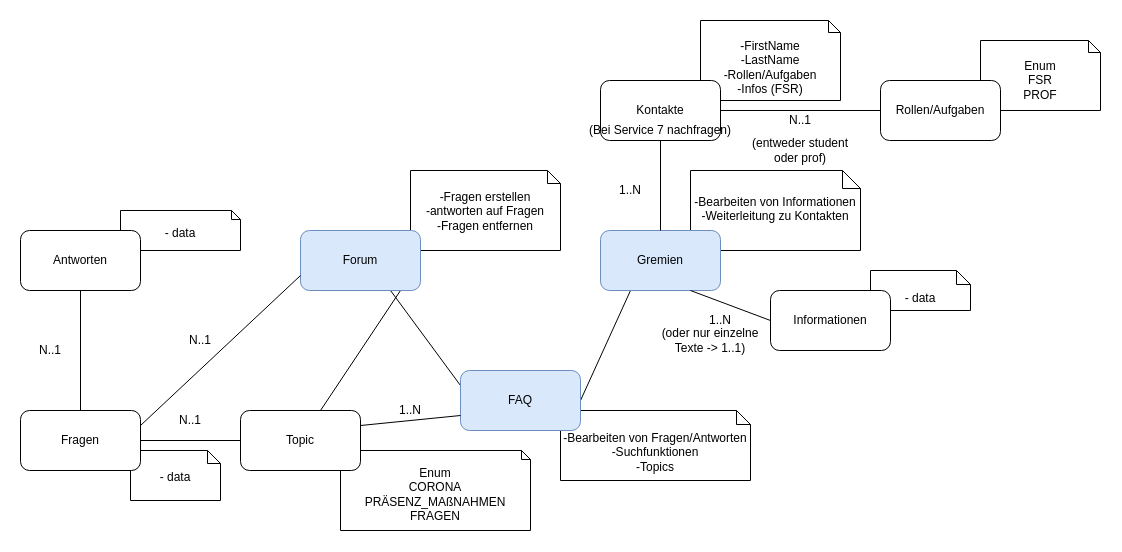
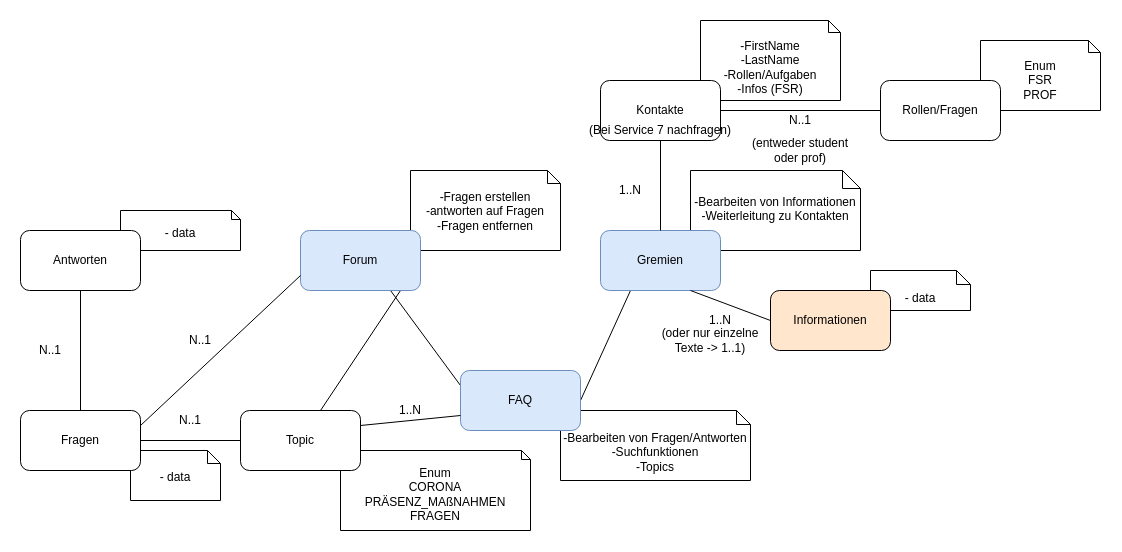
  <mxCell id="0" />
  <mxCell id="1" parent="0" />
  <mxCell id="2" value="- data" style="shape=note2;boundedLbl=1;whiteSpace=wrap;html=1;size=9;verticalAlign=top;align=center;" vertex="1" parent="1"><mxGeometry x="120" y="210" width="120" height="40" as="geometry" /></mxCell>
  <mxCell id="3" value="- data" style="shape=note2;boundedLbl=1;whiteSpace=wrap;html=1;size=14;verticalAlign=top;align=center;" vertex="1" parent="1"><mxGeometry x="870" y="270" width="100" height="40" as="geometry" /></mxCell>
  <mxCell id="4" value="" style="endArrow=none;html=1;entryX=0.25;entryY=1;entryDx=0;entryDy=0;exitX=1;exitY=0.5;exitDx=0;exitDy=0;" edge="1" parent="1" source="12" target="11"><mxGeometry width="50" height="50" relative="1" as="geometry"><mxPoint x="510" y="400" as="sourcePoint" /><mxPoint x="560" y="350" as="targetPoint" /></mxGeometry></mxCell>
  <mxCell id="5" value="" style="endArrow=none;html=1;entryX=0.75;entryY=1;entryDx=0;entryDy=0;exitX=0;exitY=0.25;exitDx=0;exitDy=0;" edge="1" parent="1" source="12" target="10"><mxGeometry width="50" height="50" relative="1" as="geometry"><mxPoint x="510" y="400" as="sourcePoint" /><mxPoint x="560" y="350" as="targetPoint" /></mxGeometry></mxCell>
  <mxCell id="6" value="" style="endArrow=none;html=1;exitX=1;exitY=0.5;exitDx=0;exitDy=0;" edge="1" parent="1" source="10" target="16"><mxGeometry width="50" height="50" relative="1" as="geometry"><mxPoint x="510" y="400" as="sourcePoint" /><mxPoint x="560" y="350" as="targetPoint" /></mxGeometry></mxCell>
  <mxCell id="7" value="-Bearbeiten von Fragen/Antworten&lt;br&gt;-Suchfunktionen&lt;br&gt;-Topics" style="shape=note2;boundedLbl=1;whiteSpace=wrap;html=1;size=14;verticalAlign=top;align=center;" vertex="1" parent="1"><mxGeometry x="560" y="410" width="190" height="70" as="geometry" /></mxCell>
  <mxCell id="8" value="-Bearbeiten von Informationen&lt;br&gt;-Weiterleitung zu Kontakten" style="shape=note2;boundedLbl=1;whiteSpace=wrap;html=1;size=18;verticalAlign=top;align=center;" vertex="1" parent="1"><mxGeometry x="690" y="170" width="170" height="80" as="geometry" /></mxCell>
  <mxCell id="9" value="-Fragen erstellen&lt;br&gt;-antworten auf Fragen&lt;br&gt;-Fragen entfernen" style="shape=note2;boundedLbl=1;whiteSpace=wrap;html=1;size=13;verticalAlign=top;align=center;" vertex="1" parent="1"><mxGeometry x="410" y="170" width="150" height="80" as="geometry" /></mxCell>
  <mxCell id="10" value="Forum" style="rounded=1;whiteSpace=wrap;html=1;fillColor=#dae8fc;strokeColor=#6c8ebf;" vertex="1" parent="1"><mxGeometry x="300" y="230" width="120" height="60" as="geometry" /></mxCell>
  <mxCell id="11" value="Gremien" style="rounded=1;whiteSpace=wrap;html=1;fillColor=#dae8fc;strokeColor=#6c8ebf;" vertex="1" parent="1"><mxGeometry x="600" y="230" width="120" height="60" as="geometry" /></mxCell>
  <mxCell id="12" value="FAQ" style="rounded=1;whiteSpace=wrap;html=1;fillColor=#dae8fc;strokeColor=#6c8ebf;" vertex="1" parent="1"><mxGeometry x="460" y="370" width="120" height="60" as="geometry" /></mxCell>
  <mxCell id="13" value="Enum&lt;br&gt;CORONA&lt;br&gt;PRÄSENZ_MAßNAHMEN&lt;br&gt;FRAGEN" style="shape=note2;boundedLbl=1;whiteSpace=wrap;html=1;size=9;verticalAlign=top;align=center;" vertex="1" parent="1"><mxGeometry x="340" y="450" width="190" height="80" as="geometry" /></mxCell>
  <mxCell id="14" value="" style="endArrow=none;html=1;entryX=1;entryY=0.25;entryDx=0;entryDy=0;exitX=0;exitY=0.75;exitDx=0;exitDy=0;" edge="1" parent="1" source="12" target="16"><mxGeometry width="50" height="50" relative="1" as="geometry"><mxPoint x="510" y="400" as="sourcePoint" /><mxPoint x="560" y="350" as="targetPoint" /></mxGeometry></mxCell>
  <mxCell id="15" value="1..N" style="text;html=1;strokeColor=none;fillColor=none;align=center;verticalAlign=middle;whiteSpace=wrap;rounded=0;" vertex="1" parent="1"><mxGeometry x="390" y="400" width="40" height="20" as="geometry" /></mxCell>
  <mxCell id="16" value="Topic" style="rounded=1;whiteSpace=wrap;html=1;" vertex="1" parent="1"><mxGeometry x="240" y="410" width="120" height="60" as="geometry" /></mxCell>
  <mxCell id="17" value="" style="endArrow=none;html=1;entryX=1;entryY=0.5;entryDx=0;entryDy=0;exitX=0;exitY=0.5;exitDx=0;exitDy=0;" edge="1" parent="1" source="16" target="20"><mxGeometry width="50" height="50" relative="1" as="geometry"><mxPoint x="510" y="400" as="sourcePoint" /><mxPoint x="560" y="350" as="targetPoint" /></mxGeometry></mxCell>
  <mxCell id="18" value="N..1" style="text;html=1;strokeColor=none;fillColor=none;align=center;verticalAlign=middle;whiteSpace=wrap;rounded=0;" vertex="1" parent="1"><mxGeometry x="170" y="410" width="40" height="20" as="geometry" /></mxCell>
  <mxCell id="19" value="- data" style="shape=note2;boundedLbl=1;whiteSpace=wrap;html=1;size=13;verticalAlign=top;align=center;" vertex="1" parent="1"><mxGeometry x="130" y="450" width="90" height="50" as="geometry" /></mxCell>
  <mxCell id="20" value="Fragen" style="rounded=1;whiteSpace=wrap;html=1;" vertex="1" parent="1"><mxGeometry x="20" y="410" width="120" height="60" as="geometry" /></mxCell>
  <mxCell id="21" value="" style="endArrow=none;html=1;entryX=0.5;entryY=1;entryDx=0;entryDy=0;" edge="1" parent="1" source="11" target="23"><mxGeometry width="50" height="50" relative="1" as="geometry"><mxPoint x="740" y="400" as="sourcePoint" /><mxPoint x="790" y="350" as="targetPoint" /></mxGeometry></mxCell>
  <mxCell id="22" value="-FirstName&lt;br&gt;-LastName&lt;br&gt;-Rollen/Aufgaben&lt;br&gt;-Infos (FSR)" style="shape=note2;boundedLbl=1;whiteSpace=wrap;html=1;size=12;verticalAlign=top;align=center;" vertex="1" parent="1"><mxGeometry x="700" y="20" width="140" height="80" as="geometry" /></mxCell>
  <mxCell id="23" value="Kontakte" style="rounded=1;whiteSpace=wrap;html=1;" vertex="1" parent="1"><mxGeometry x="600" y="80" width="120" height="60" as="geometry" /></mxCell>
  <mxCell id="24" value="(Bei Service 7 nachfragen)" style="text;html=1;strokeColor=none;fillColor=none;align=center;verticalAlign=middle;whiteSpace=wrap;rounded=0;" vertex="1" parent="1"><mxGeometry x="575" y="120" width="170" height="20" as="geometry" /></mxCell>
  <mxCell id="25" value="" style="endArrow=none;html=1;entryX=0;entryY=0.5;entryDx=0;entryDy=0;exitX=1;exitY=0.5;exitDx=0;exitDy=0;" edge="1" parent="1" source="23" target="28"><mxGeometry width="50" height="50" relative="1" as="geometry"><mxPoint x="830" y="270" as="sourcePoint" /><mxPoint x="880" y="220" as="targetPoint" /></mxGeometry></mxCell>
  <mxCell id="26" value="N..1" style="text;html=1;strokeColor=none;fillColor=none;align=center;verticalAlign=middle;whiteSpace=wrap;rounded=0;" vertex="1" parent="1"><mxGeometry x="780" y="110" width="40" height="20" as="geometry" /></mxCell>
  <mxCell id="27" value="Enum&lt;br&gt;FSR&lt;br&gt;PROF" style="shape=note2;boundedLbl=1;whiteSpace=wrap;html=1;size=12;verticalAlign=top;align=center;" vertex="1" parent="1"><mxGeometry x="980" y="40" width="120" height="70" as="geometry" /></mxCell>
- <mxCell id="28" value="Rollen/Aufgaben" style="rounded=1;whiteSpace=wrap;html=1;" vertex="1" parent="1"><mxGeometry x="880" y="80" width="120" height="60" as="geometry" /></mxCell>
+ <mxCell id="28" value="Rollen/Fragen" style="rounded=1;whiteSpace=wrap;html=1;" vertex="1" parent="1"><mxGeometry x="880" y="80" width="120" height="60" as="geometry" /></mxCell>
  <mxCell id="29" value="(entweder student oder prof)" style="text;html=1;strokeColor=none;fillColor=none;align=center;verticalAlign=middle;whiteSpace=wrap;rounded=0;" vertex="1" parent="1"><mxGeometry x="750" y="140" width="100" height="20" as="geometry" /></mxCell>
- <mxCell id="30" value="Informationen" style="rounded=1;whiteSpace=wrap;html=1;" vertex="1" parent="1"><mxGeometry x="770" y="290" width="120" height="60" as="geometry" /></mxCell>
+ <mxCell id="30" value="Informationen" style="rounded=1;whiteSpace=wrap;html=1;fillColor=#ffe6cc;" vertex="1" parent="1"><mxGeometry x="770" y="290" width="120" height="60" as="geometry" /></mxCell>
  <mxCell id="31" value="" style="endArrow=none;html=1;entryX=0.75;entryY=1;entryDx=0;entryDy=0;exitX=0;exitY=0.5;exitDx=0;exitDy=0;" edge="1" parent="1" source="30" target="11"><mxGeometry width="50" height="50" relative="1" as="geometry"><mxPoint x="520" y="250" as="sourcePoint" /><mxPoint x="570" y="200" as="targetPoint" /></mxGeometry></mxCell>
  <mxCell id="32" value="" style="endArrow=none;html=1;exitX=0;exitY=0.75;exitDx=0;exitDy=0;entryX=1;entryY=0.25;entryDx=0;entryDy=0;" edge="1" parent="1" source="10" target="20"><mxGeometry width="50" height="50" relative="1" as="geometry"><mxPoint x="450" y="250" as="sourcePoint" /><mxPoint x="500" y="200" as="targetPoint" /></mxGeometry></mxCell>
  <mxCell id="33" value="N..1" style="text;html=1;strokeColor=none;fillColor=none;align=center;verticalAlign=middle;whiteSpace=wrap;rounded=0;" vertex="1" parent="1"><mxGeometry x="180" y="330" width="40" height="20" as="geometry" /></mxCell>
  <mxCell id="34" value="1..N" style="text;html=1;strokeColor=none;fillColor=none;align=center;verticalAlign=middle;whiteSpace=wrap;rounded=0;" vertex="1" parent="1"><mxGeometry x="610" y="180" width="40" height="20" as="geometry" /></mxCell>
  <mxCell id="35" value="1..N" style="text;html=1;strokeColor=none;fillColor=none;align=center;verticalAlign=middle;whiteSpace=wrap;rounded=0;" vertex="1" parent="1"><mxGeometry x="700" y="310" width="40" height="20" as="geometry" /></mxCell>
  <mxCell id="36" value="(oder nur einzelne Texte -&amp;gt; 1..1)" style="text;html=1;strokeColor=none;fillColor=none;align=center;verticalAlign=middle;whiteSpace=wrap;rounded=0;" vertex="1" parent="1"><mxGeometry x="660" y="330" width="100" height="20" as="geometry" /></mxCell>
  <mxCell id="37" value="Antworten" style="rounded=1;whiteSpace=wrap;html=1;" vertex="1" parent="1"><mxGeometry x="20" y="230" width="120" height="60" as="geometry" /></mxCell>
  <mxCell id="38" value="" style="endArrow=none;html=1;exitX=0.5;exitY=1;exitDx=0;exitDy=0;entryX=0.5;entryY=0;entryDx=0;entryDy=0;" edge="1" parent="1" source="37" target="20"><mxGeometry width="50" height="50" relative="1" as="geometry"><mxPoint x="480" y="340" as="sourcePoint" /><mxPoint x="530" y="290" as="targetPoint" /></mxGeometry></mxCell>
  <mxCell id="39" value="N..1" style="text;html=1;strokeColor=none;fillColor=none;align=center;verticalAlign=middle;whiteSpace=wrap;rounded=0;" vertex="1" parent="1"><mxGeometry x="30" y="340" width="40" height="20" as="geometry" /></mxCell>
